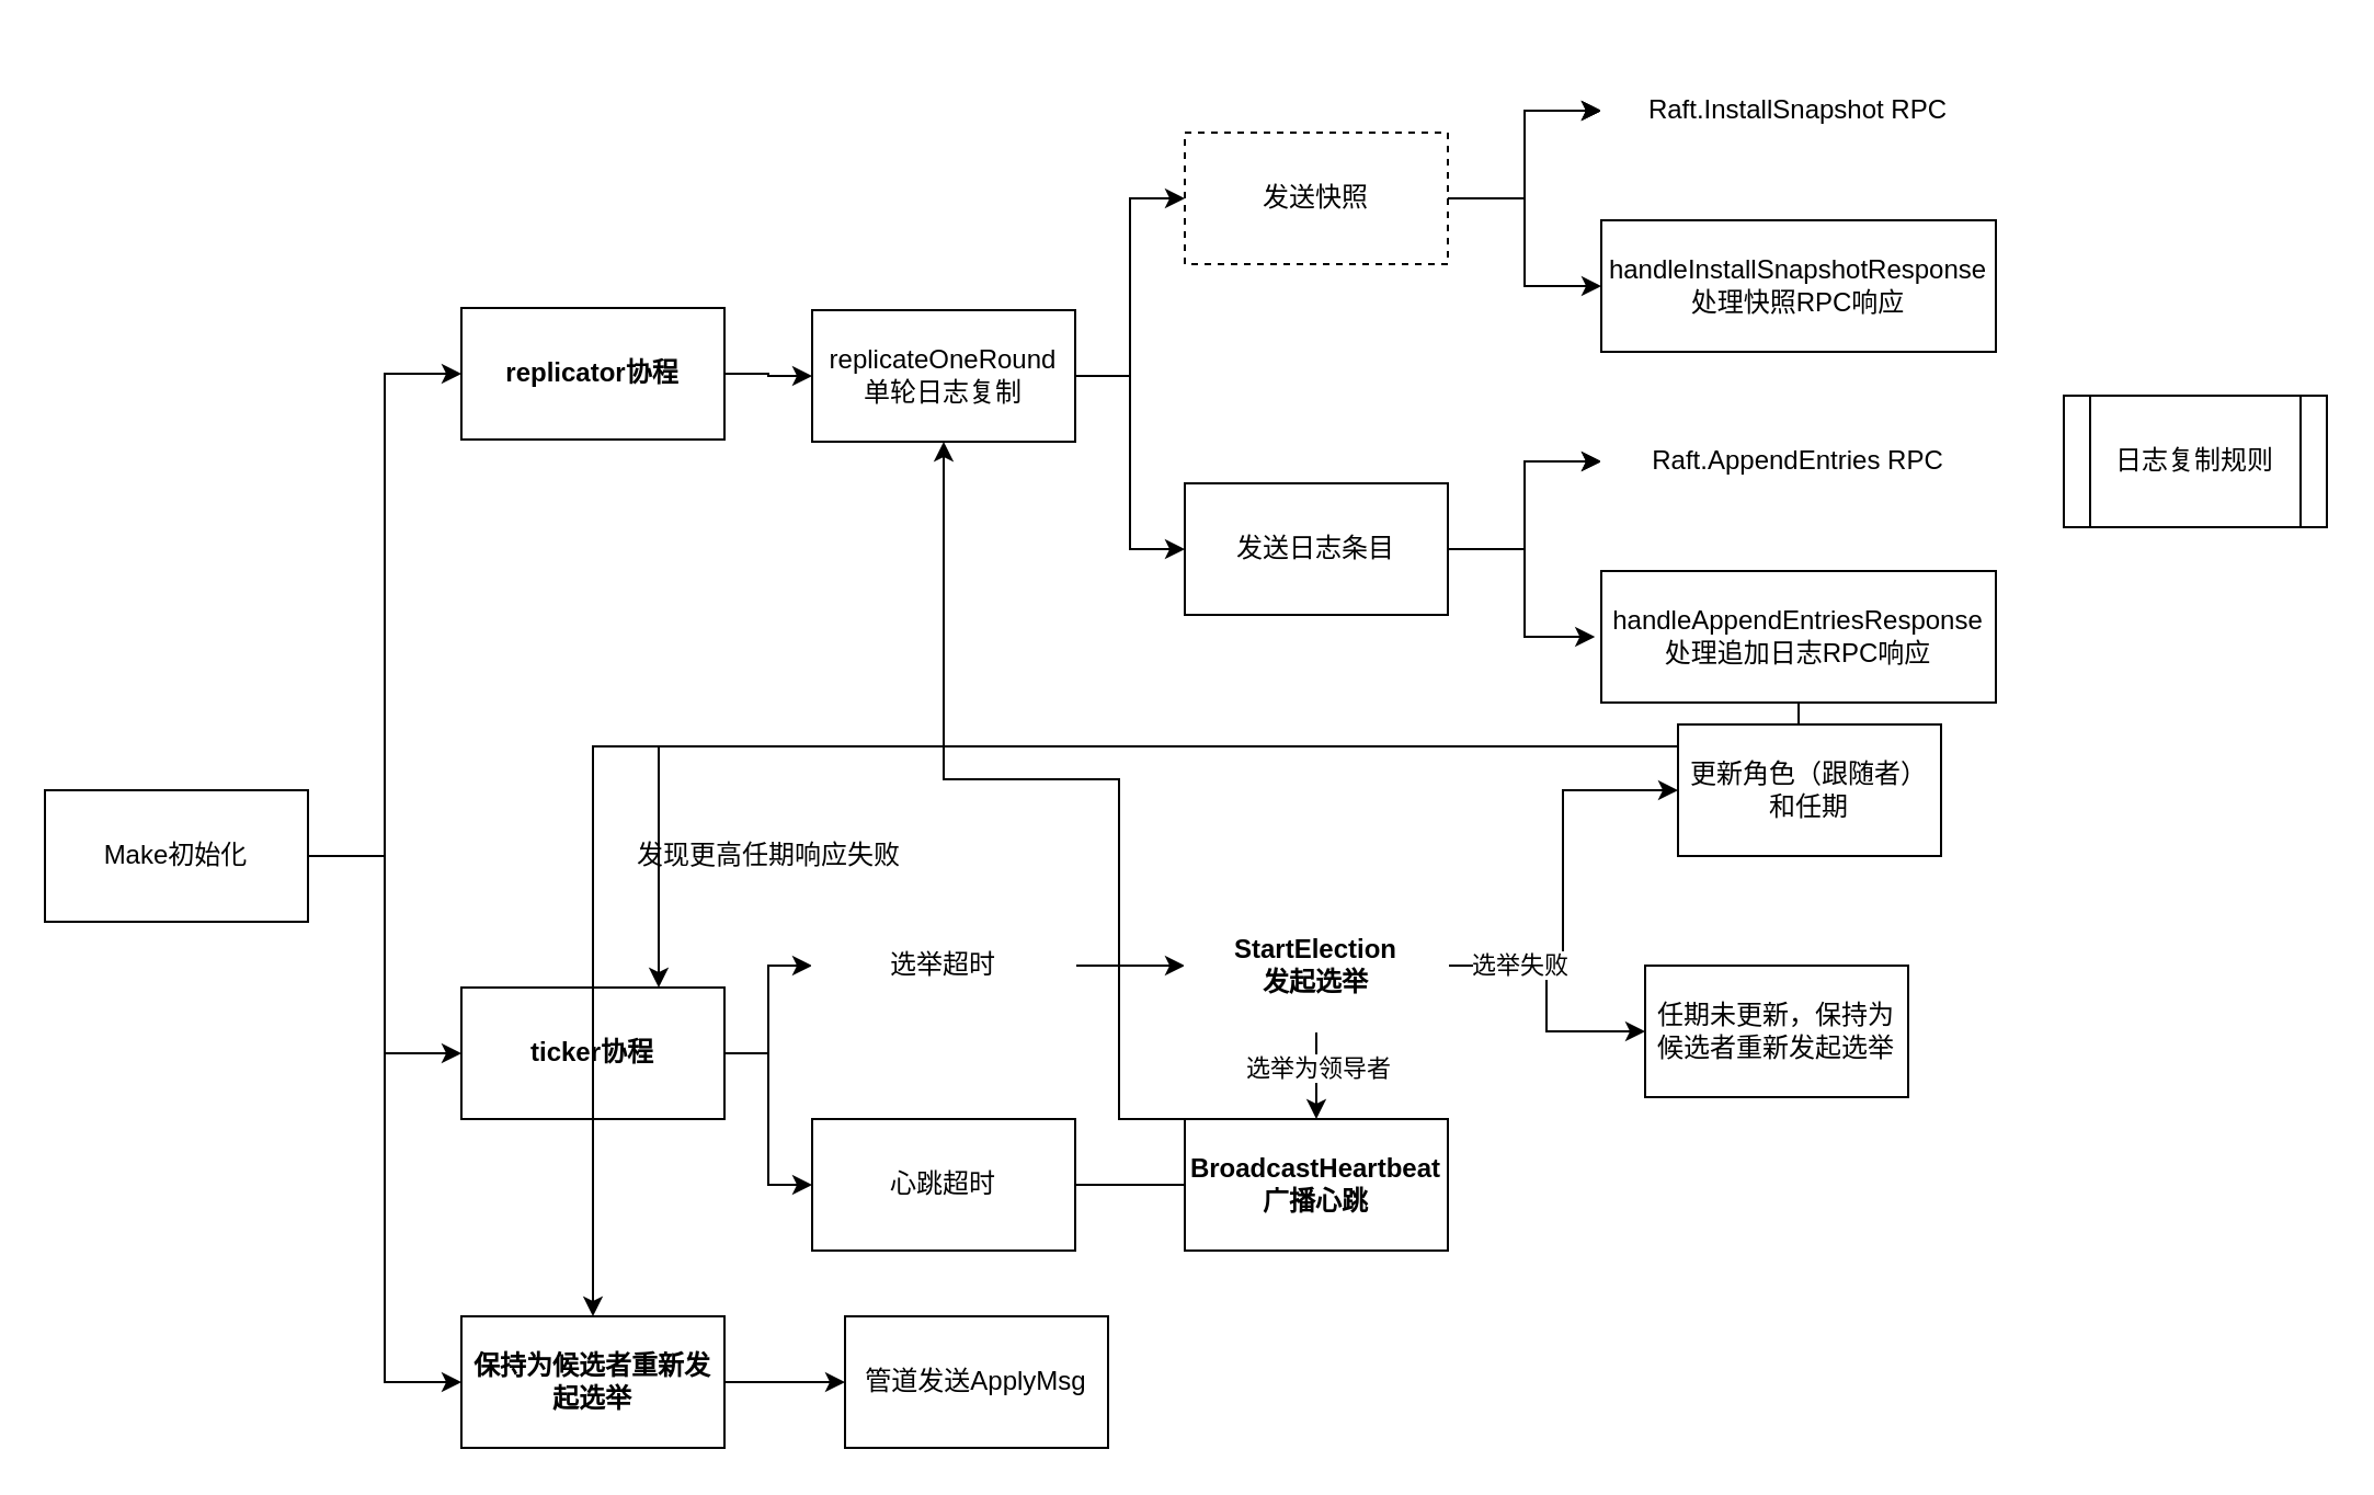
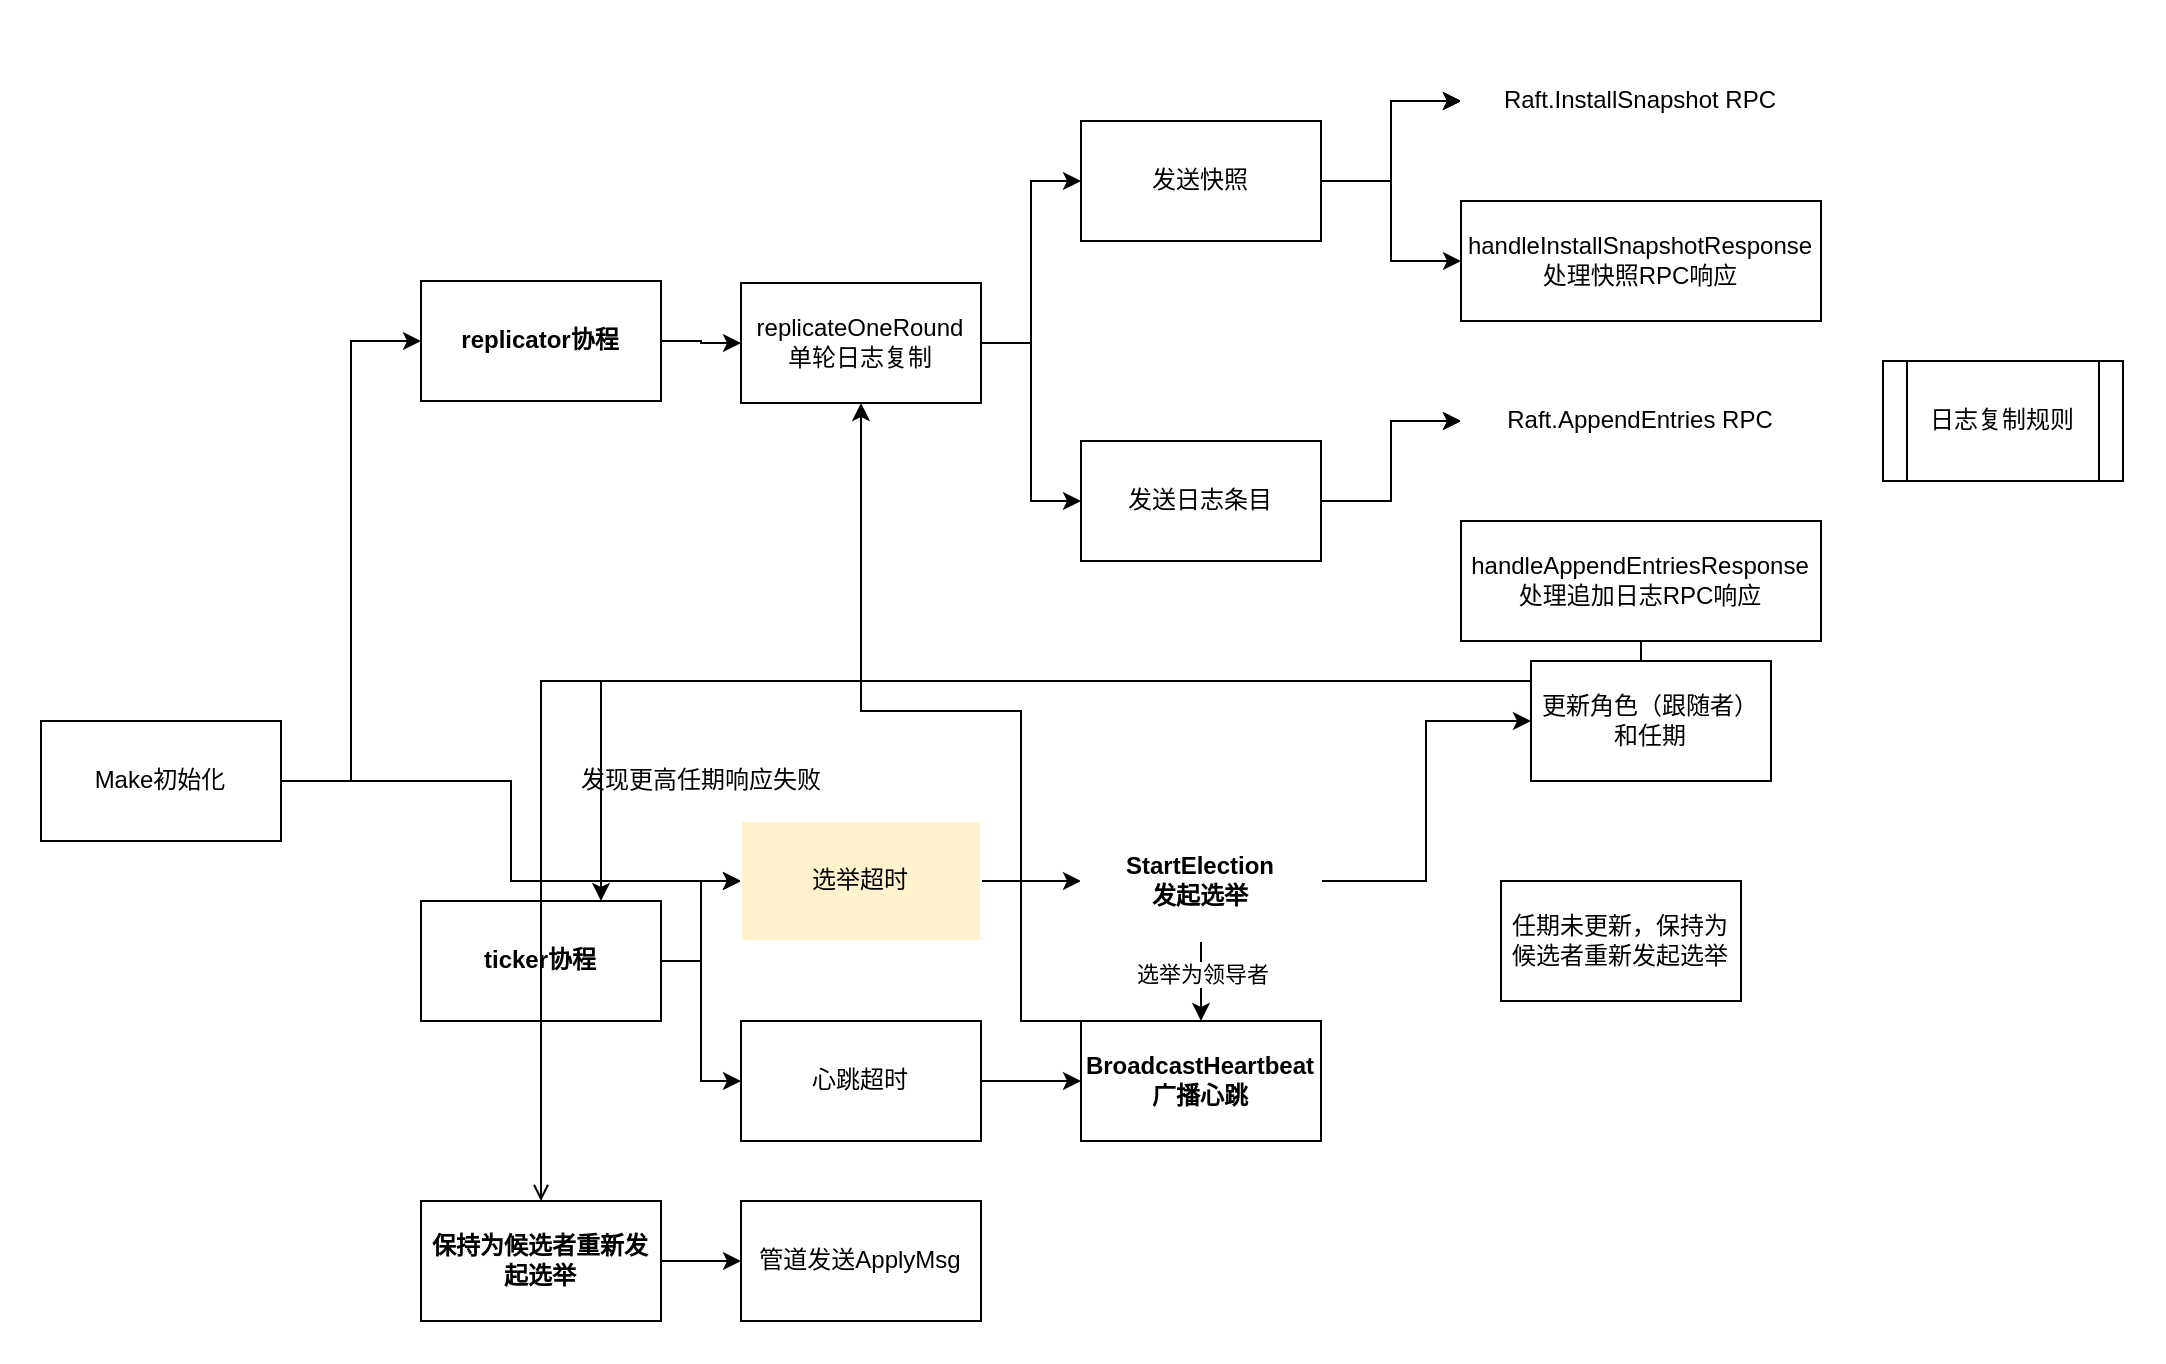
  <mxCell id="0" />
  <mxCell id="1" parent="0" />
  <mxCell id="2" style="edgeStyle=orthogonalEdgeStyle;rounded=0;orthogonalLoop=1;jettySize=auto;html=1;exitX=1;exitY=0.5;exitDx=0;exitDy=0;entryX=0;entryY=0.5;entryDx=0;entryDy=0;" parent="1" source="5" target="7" edge="1"><mxGeometry relative="1" as="geometry" /></mxCell>
- <mxCell id="3" style="edgeStyle=orthogonalEdgeStyle;rounded=0;orthogonalLoop=1;jettySize=auto;html=1;exitX=1;exitY=0.5;exitDx=0;exitDy=0;entryX=0;entryY=0.5;entryDx=0;entryDy=0;" parent="1" source="5" target="12" edge="1"><mxGeometry relative="1" as="geometry" /></mxCell>
- <mxCell id="4" style="edgeStyle=orthogonalEdgeStyle;rounded=0;orthogonalLoop=1;jettySize=auto;html=1;exitX=1;exitY=0.5;exitDx=0;exitDy=0;entryX=0;entryY=0.5;entryDx=0;entryDy=0;" parent="1" source="5" target="10" edge="1"><mxGeometry relative="1" as="geometry" /></mxCell>
+ <mxCell id="3" style="edgeStyle=orthogonalEdgeStyle;rounded=0;orthogonalLoop=1;jettySize=auto;html=1;exitX=1;exitY=0.5;exitDx=0;exitDy=0;" parent="1" source="5" target="32" edge="1"><mxGeometry relative="1" as="geometry" /></mxCell>
  <mxCell id="5" value="Make初始化" style="rounded=0;whiteSpace=wrap;html=1;" parent="1" vertex="1"><mxGeometry x="20" y="360" width="120" height="60" as="geometry" /></mxCell>
  <mxCell id="6" style="edgeStyle=orthogonalEdgeStyle;rounded=0;orthogonalLoop=1;jettySize=auto;html=1;exitX=1;exitY=0.5;exitDx=0;exitDy=0;" parent="1" source="7" target="15" edge="1"><mxGeometry relative="1" as="geometry" /></mxCell>
  <mxCell id="7" value="replicator协程" style="rounded=0;whiteSpace=wrap;html=1;strokeColor=light-dark(#000000,#CC0000);fontStyle=1" parent="1" vertex="1"><mxGeometry x="210" y="140" width="120" height="60" as="geometry" /></mxCell>
  <mxCell id="8" style="edgeStyle=orthogonalEdgeStyle;rounded=0;orthogonalLoop=1;jettySize=auto;html=1;exitX=1;exitY=0.5;exitDx=0;exitDy=0;entryX=0;entryY=0.5;entryDx=0;entryDy=0;" parent="1" source="10" target="32" edge="1"><mxGeometry relative="1" as="geometry" /></mxCell>
  <mxCell id="9" style="edgeStyle=orthogonalEdgeStyle;rounded=0;orthogonalLoop=1;jettySize=auto;html=1;exitX=1;exitY=0.5;exitDx=0;exitDy=0;" parent="1" source="10" target="34" edge="1"><mxGeometry relative="1" as="geometry" /></mxCell>
  <mxCell id="10" value="ticker协程" style="rounded=0;whiteSpace=wrap;html=1;fontStyle=1" parent="1" vertex="1"><mxGeometry x="210" y="450" width="120" height="60" as="geometry" /></mxCell>
  <mxCell id="11" value="" style="edgeStyle=orthogonalEdgeStyle;rounded=0;orthogonalLoop=1;jettySize=auto;html=1;" parent="1" source="12" target="43" edge="1"><mxGeometry relative="1" as="geometry" /></mxCell>
  <mxCell id="12" value="保持为候选者重新发起选举" style="rounded=0;whiteSpace=wrap;html=1;strokeColor=light-dark(#000000,#CC0000);fontStyle=1" parent="1" vertex="1"><mxGeometry x="210" y="600" width="120" height="60" as="geometry" /></mxCell>
  <mxCell id="13" style="edgeStyle=orthogonalEdgeStyle;rounded=0;orthogonalLoop=1;jettySize=auto;html=1;exitX=1;exitY=0.5;exitDx=0;exitDy=0;entryX=0;entryY=0.5;entryDx=0;entryDy=0;" parent="1" source="15" target="20" edge="1"><mxGeometry relative="1" as="geometry" /></mxCell>
  <mxCell id="14" style="edgeStyle=orthogonalEdgeStyle;rounded=0;orthogonalLoop=1;jettySize=auto;html=1;exitX=1;exitY=0.5;exitDx=0;exitDy=0;entryX=0;entryY=0.5;entryDx=0;entryDy=0;" parent="1" source="15" target="23" edge="1"><mxGeometry relative="1" as="geometry" /></mxCell>
  <mxCell id="15" value="replicateOneRound&lt;br&gt;单轮日志复制" style="rounded=0;whiteSpace=wrap;html=1;strokeColor=light-dark(#000000,#CC0000);" parent="1" vertex="1"><mxGeometry x="370" y="141" width="120" height="60" as="geometry" /></mxCell>
  <mxCell id="16" value="" style="edgeStyle=orthogonalEdgeStyle;rounded=0;orthogonalLoop=1;jettySize=auto;html=1;" parent="1" source="20" target="24" edge="1"><mxGeometry relative="1" as="geometry" /></mxCell>
  <mxCell id="17" value="" style="edgeStyle=orthogonalEdgeStyle;rounded=0;orthogonalLoop=1;jettySize=auto;html=1;" parent="1" source="20" target="24" edge="1"><mxGeometry relative="1" as="geometry" /></mxCell>
  <mxCell id="18" value="" style="edgeStyle=orthogonalEdgeStyle;rounded=0;orthogonalLoop=1;jettySize=auto;html=1;" parent="1" source="20" target="24" edge="1"><mxGeometry relative="1" as="geometry" /></mxCell>
  <mxCell id="19" style="edgeStyle=orthogonalEdgeStyle;rounded=0;orthogonalLoop=1;jettySize=auto;html=1;exitX=1;exitY=0.5;exitDx=0;exitDy=0;entryX=0;entryY=0.5;entryDx=0;entryDy=0;" parent="1" source="20" target="25" edge="1"><mxGeometry relative="1" as="geometry" /></mxCell>
- <mxCell id="20" value="发送快照" style="rounded=0;whiteSpace=wrap;html=1;strokeColor=light-dark(#000000,#CC0000);dashed=1;" parent="1" vertex="1"><mxGeometry x="540" y="60" width="120" height="60" as="geometry" /></mxCell>
+ <mxCell id="20" value="发送快照" style="rounded=0;whiteSpace=wrap;html=1;strokeColor=light-dark(#000000,#CC0000);" parent="1" vertex="1"><mxGeometry x="540" y="60" width="120" height="60" as="geometry" /></mxCell>
  <mxCell id="21" value="" style="edgeStyle=orthogonalEdgeStyle;rounded=0;orthogonalLoop=1;jettySize=auto;html=1;" parent="1" source="23" target="26" edge="1"><mxGeometry relative="1" as="geometry" /></mxCell>
  <mxCell id="22" value="" style="edgeStyle=orthogonalEdgeStyle;rounded=0;orthogonalLoop=1;jettySize=auto;html=1;" parent="1" source="23" target="26" edge="1"><mxGeometry relative="1" as="geometry" /></mxCell>
  <mxCell id="23" value="发送日志条目" style="rounded=0;whiteSpace=wrap;html=1;strokeColor=light-dark(#000000,#CC0000);" parent="1" vertex="1"><mxGeometry x="540" y="220" width="120" height="60" as="geometry" /></mxCell>
  <mxCell id="24" value="Raft.InstallSnapshot RPC" style="whiteSpace=wrap;html=1;rounded=0;strokeColor=light-dark(#FFFFFF,#0000FF);" parent="1" vertex="1"><mxGeometry x="730" y="20" width="180" height="60" as="geometry" /></mxCell>
  <mxCell id="25" value="handleInstallSnapshotResponse&lt;br&gt;处理快照RPC响应" style="whiteSpace=wrap;html=1;rounded=0;strokeColor=light-dark(#000000,#CC0000);" parent="1" vertex="1"><mxGeometry x="730" y="100" width="180" height="60" as="geometry" /></mxCell>
  <mxCell id="26" value="Raft.AppendEntries RPC" style="whiteSpace=wrap;html=1;rounded=0;strokeColor=light-dark(#FFFFFF,#0000FF);" parent="1" vertex="1"><mxGeometry x="730" y="180" width="180" height="60" as="geometry" /></mxCell>
- <mxCell id="27" style="edgeStyle=orthogonalEdgeStyle;rounded=0;orthogonalLoop=1;jettySize=auto;html=1;exitX=0.5;exitY=1;exitDx=0;exitDy=0;entryX=0.5;entryY=0;entryDx=0;entryDy=0;" parent="1" source="29" target="12" edge="1"><mxGeometry relative="1" as="geometry"><Array as="points"><mxPoint x="820" y="340" /><mxPoint x="270" y="340" /></Array></mxGeometry></mxCell>
+ <mxCell id="27" style="edgeStyle=orthogonalEdgeStyle;rounded=0;orthogonalLoop=1;jettySize=auto;html=1;exitX=0.5;exitY=1;exitDx=0;exitDy=0;entryX=0.5;entryY=0;entryDx=0;entryDy=0;endArrow=open;" parent="1" source="29" target="12" edge="1"><mxGeometry relative="1" as="geometry"><Array as="points"><mxPoint x="820" y="340" /><mxPoint x="270" y="340" /></Array></mxGeometry></mxCell>
  <mxCell id="28" style="edgeStyle=orthogonalEdgeStyle;rounded=0;orthogonalLoop=1;jettySize=auto;html=1;exitX=0.5;exitY=1;exitDx=0;exitDy=0;entryX=0.75;entryY=0;entryDx=0;entryDy=0;" parent="1" source="29" target="10" edge="1"><mxGeometry relative="1" as="geometry"><Array as="points"><mxPoint x="820" y="340" /><mxPoint x="300" y="340" /></Array></mxGeometry></mxCell>
  <mxCell id="29" value="handleAppendEntriesResponse&lt;div&gt;处理追加日志RPC响应&lt;/div&gt;" style="rounded=0;whiteSpace=wrap;html=1;strokeColor=light-dark(#000000,#CC0000);" parent="1" vertex="1"><mxGeometry x="730" y="260" width="180" height="60" as="geometry" /></mxCell>
- <mxCell id="30" style="edgeStyle=orthogonalEdgeStyle;rounded=0;orthogonalLoop=1;jettySize=auto;html=1;exitX=1;exitY=0.5;exitDx=0;exitDy=0;entryX=-0.016;entryY=0.5;entryDx=0;entryDy=0;entryPerimeter=0;" parent="1" source="23" target="29" edge="1"><mxGeometry relative="1" as="geometry" /></mxCell>
  <mxCell id="31" value="" style="edgeStyle=orthogonalEdgeStyle;rounded=0;orthogonalLoop=1;jettySize=auto;html=1;" parent="1" source="32" target="40" edge="1"><mxGeometry relative="1" as="geometry" /></mxCell>
- <mxCell id="32" value="选举超时" style="rounded=0;whiteSpace=wrap;html=1;strokeColor=light-dark(#FFFFFF,#0000FF);" parent="1" vertex="1"><mxGeometry x="370" y="410" width="120" height="60" as="geometry" /></mxCell>
- <mxCell id="33" value="" style="edgeStyle=orthogonalEdgeStyle;rounded=0;orthogonalLoop=1;jettySize=auto;html=1;endArrow=none;" parent="1" source="34" target="42" edge="1"><mxGeometry relative="1" as="geometry" /></mxCell>
+ <mxCell id="32" value="选举超时" style="rounded=0;whiteSpace=wrap;html=1;strokeColor=light-dark(#FFFFFF,#0000FF);fillColor=#fff2cc;" parent="1" vertex="1"><mxGeometry x="370" y="410" width="120" height="60" as="geometry" /></mxCell>
+ <mxCell id="33" value="" style="edgeStyle=orthogonalEdgeStyle;rounded=0;orthogonalLoop=1;jettySize=auto;html=1;" parent="1" source="34" target="42" edge="1"><mxGeometry relative="1" as="geometry" /></mxCell>
  <mxCell id="34" value="心跳超时" style="rounded=0;whiteSpace=wrap;html=1;strokeColor=light-dark(#000000,#CC0000);" parent="1" vertex="1"><mxGeometry x="370" y="510" width="120" height="60" as="geometry" /></mxCell>
  <mxCell id="35" style="edgeStyle=orthogonalEdgeStyle;rounded=0;orthogonalLoop=1;jettySize=auto;html=1;" parent="1" source="40" target="42" edge="1"><mxGeometry relative="1" as="geometry" /></mxCell>
  <mxCell id="36" value="选举为领导者" style="edgeLabel;html=1;align=center;verticalAlign=middle;resizable=0;points=[];" parent="35" vertex="1" connectable="0"><mxGeometry x="-0.191" relative="1" as="geometry"><mxPoint as="offset" /></mxGeometry></mxCell>
  <mxCell id="37" style="edgeStyle=orthogonalEdgeStyle;rounded=0;orthogonalLoop=1;jettySize=auto;html=1;exitX=1;exitY=0.5;exitDx=0;exitDy=0;entryX=0;entryY=0.5;entryDx=0;entryDy=0;" parent="1" source="40" target="44" edge="1"><mxGeometry relative="1" as="geometry" /></mxCell>
- <mxCell id="38" style="edgeStyle=orthogonalEdgeStyle;rounded=0;orthogonalLoop=1;jettySize=auto;html=1;exitX=1;exitY=0.5;exitDx=0;exitDy=0;entryX=0;entryY=0.5;entryDx=0;entryDy=0;" parent="1" source="40" target="45" edge="1"><mxGeometry relative="1" as="geometry" /></mxCell>
- <mxCell id="39" value="选举失败" style="edgeLabel;html=1;align=center;verticalAlign=middle;resizable=0;points=[];" parent="38" vertex="1" connectable="0"><mxGeometry x="-0.464" y="1" relative="1" as="geometry"><mxPoint as="offset" /></mxGeometry></mxCell>
  <mxCell id="40" value="StartElection&lt;div&gt;发起选举&lt;/div&gt;" style="whiteSpace=wrap;html=1;rounded=0;fillStyle=auto;shadow=0;glass=0;strokeColor=light-dark(#FFFFFF,#0000FF);fontStyle=1" parent="1" vertex="1"><mxGeometry x="540" y="410" width="120" height="60" as="geometry" /></mxCell>
  <mxCell id="41" style="edgeStyle=orthogonalEdgeStyle;rounded=0;orthogonalLoop=1;jettySize=auto;html=1;exitX=0;exitY=0;exitDx=0;exitDy=0;entryX=0.5;entryY=1;entryDx=0;entryDy=0;" parent="1" source="42" target="15" edge="1"><mxGeometry relative="1" as="geometry"><Array as="points"><mxPoint x="510" y="510" /><mxPoint x="510" y="355" /><mxPoint x="430" y="355" /></Array></mxGeometry></mxCell>
  <mxCell id="42" value="BroadcastHeartbeat&lt;div&gt;广播心跳&lt;/div&gt;" style="whiteSpace=wrap;html=1;rounded=0;strokeColor=light-dark(#000000,#CC0000);fontStyle=1" parent="1" vertex="1"><mxGeometry x="540" y="510" width="120" height="60" as="geometry" /></mxCell>
- <mxCell id="43" value="管道发送ApplyMsg" style="whiteSpace=wrap;html=1;rounded=0;strokeColor=light-dark(#000000,#CC0000);" parent="1" vertex="1"><mxGeometry x="385" y="600" width="120" height="60" as="geometry" /></mxCell>
+ <mxCell id="43" value="管道发送ApplyMsg" style="whiteSpace=wrap;html=1;rounded=0;strokeColor=light-dark(#000000,#CC0000);" parent="1" vertex="1"><mxGeometry x="370" y="600" width="120" height="60" as="geometry" /></mxCell>
  <mxCell id="44" value="更新角色（跟随者）和任期" style="rounded=0;whiteSpace=wrap;html=1;" parent="1" vertex="1"><mxGeometry x="765" y="330" width="120" height="60" as="geometry" /></mxCell>
  <mxCell id="45" value="任期未更新，保持为候选者重新发起选举" style="rounded=0;whiteSpace=wrap;html=1;" parent="1" vertex="1"><mxGeometry x="750" y="440" width="120" height="60" as="geometry" /></mxCell>
  <mxCell id="46" value="日志复制规则" style="shape=process;whiteSpace=wrap;html=1;backgroundOutline=1;" parent="1" vertex="1"><mxGeometry x="941" y="180" width="120" height="60" as="geometry" /></mxCell>
  <mxCell id="47" value="发现更高任期响应失败" style="text;html=1;align=center;verticalAlign=middle;resizable=0;points=[];autosize=1;strokeColor=none;fillColor=none;" parent="1" vertex="1"><mxGeometry x="280" y="375" width="140" height="30" as="geometry" /></mxCell>
